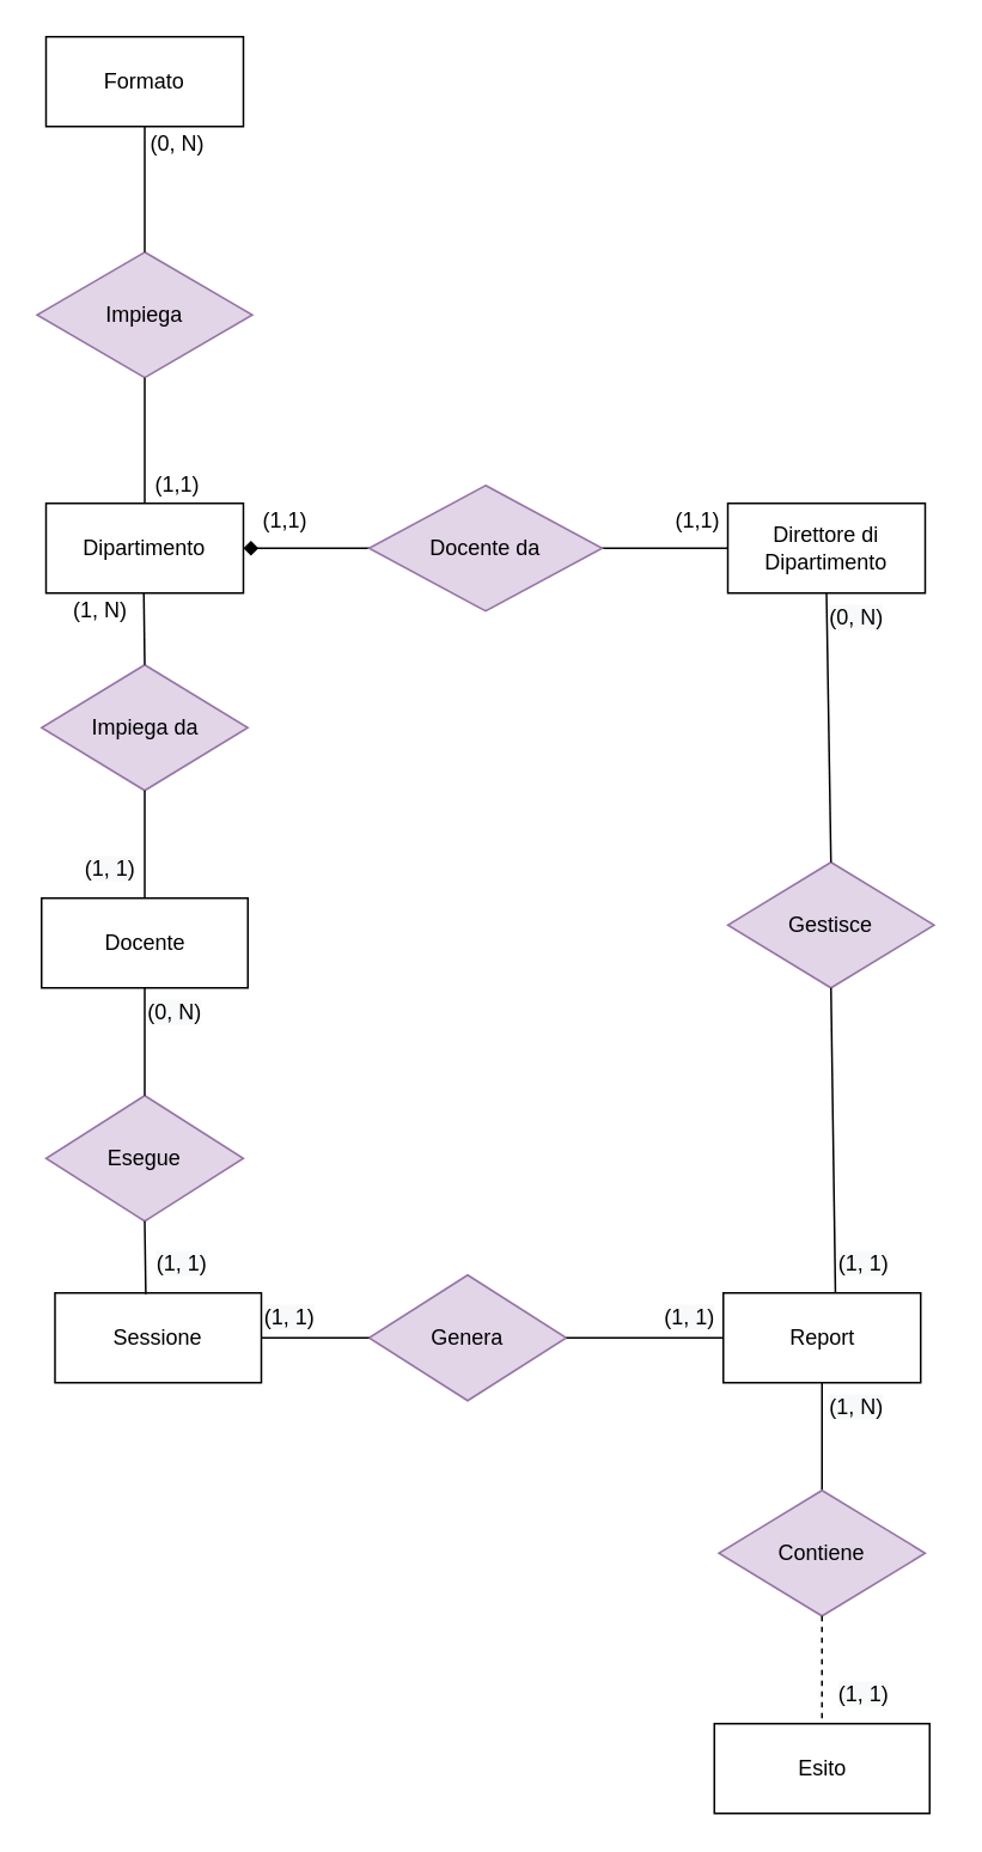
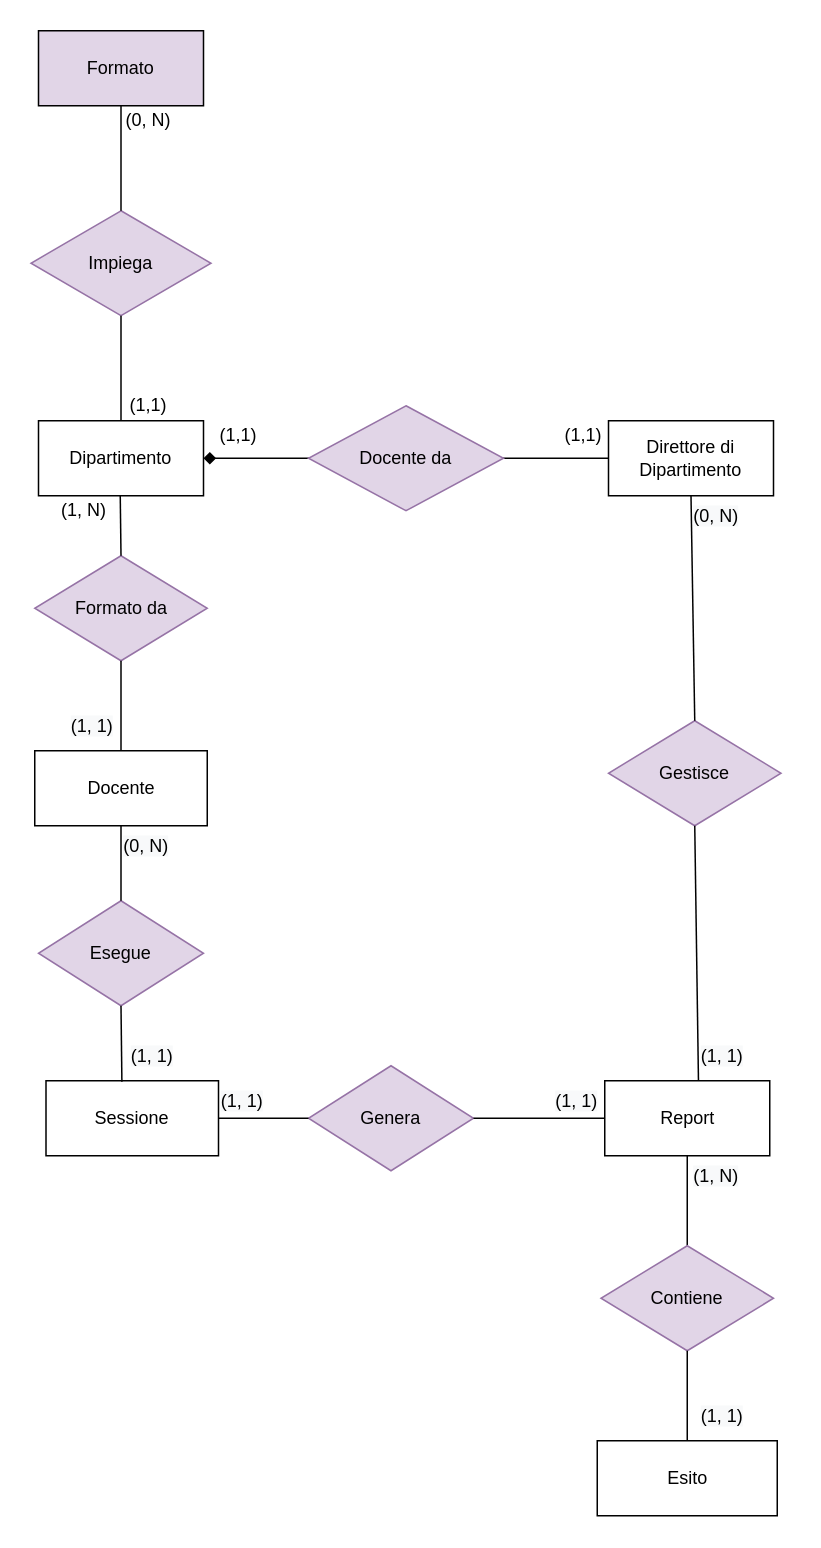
  <mxCell id="0" />
  <mxCell id="1" parent="0" />
  <mxCell id="2" value="Dipartimento" style="rounded=0;whiteSpace=wrap;html=1;" vertex="1" parent="1"><mxGeometry x="25" y="280" width="110" height="50" as="geometry" /></mxCell>
- <mxCell id="3" value="Impiega da" style="rhombus;whiteSpace=wrap;html=1;fillColor=#e1d5e7;strokeColor=#9673a6;" vertex="1" parent="1"><mxGeometry x="22.5" y="370" width="115" height="70" as="geometry" /></mxCell>
+ <mxCell id="3" value="Formato da" style="rhombus;whiteSpace=wrap;html=1;fillColor=#e1d5e7;strokeColor=#9673a6;" vertex="1" parent="1"><mxGeometry x="22.5" y="370" width="115" height="70" as="geometry" /></mxCell>
  <mxCell id="4" value="Docente" style="rounded=0;whiteSpace=wrap;html=1;" vertex="1" parent="1"><mxGeometry x="22.5" y="500" width="115" height="50" as="geometry" /></mxCell>
  <mxCell id="5" value="" style="endArrow=diamond;html=1;rounded=0;entryX=1;entryY=0.5;entryDx=0;entryDy=0;exitX=0;exitY=0.5;exitDx=0;exitDy=0;" edge="1" parent="1" source="6" target="2"><mxGeometry width="50" height="50" relative="1" as="geometry"><mxPoint x="405" y="310" as="sourcePoint" /><mxPoint x="395" y="360" as="targetPoint" /></mxGeometry></mxCell>
  <mxCell id="6" value="Direttore di Dipartimento" style="rounded=0;whiteSpace=wrap;html=1;" vertex="1" parent="1"><mxGeometry x="405" y="280" width="110" height="50" as="geometry" /></mxCell>
  <mxCell id="7" value="Docente da" style="rhombus;whiteSpace=wrap;html=1;fillColor=#e1d5e7;strokeColor=#9673a6;" vertex="1" parent="1"><mxGeometry x="205" y="270" width="130" height="70" as="geometry" /></mxCell>
  <mxCell id="8" value="Impiega" style="rhombus;whiteSpace=wrap;html=1;fillColor=#e1d5e7;strokeColor=#9673a6;" vertex="1" parent="1"><mxGeometry x="20" y="140" width="120" height="70" as="geometry" /></mxCell>
  <mxCell id="9" value="" style="endArrow=none;html=1;rounded=0;entryX=0.5;entryY=1;entryDx=0;entryDy=0;" edge="1" parent="1" target="8"><mxGeometry width="50" height="50" relative="1" as="geometry"><mxPoint x="80" y="280" as="sourcePoint" /><mxPoint x="85" y="210" as="targetPoint" /></mxGeometry></mxCell>
- <mxCell id="10" value="Formato" style="rounded=0;whiteSpace=wrap;html=1;" vertex="1" parent="1"><mxGeometry x="25" y="20" width="110" height="50" as="geometry" /></mxCell>
+ <mxCell id="10" value="Formato" style="rounded=0;whiteSpace=wrap;html=1;fillColor=#e1d5e7;" vertex="1" parent="1"><mxGeometry x="25" y="20" width="110" height="50" as="geometry" /></mxCell>
  <mxCell id="11" value="Sessione" style="rounded=0;whiteSpace=wrap;html=1;" vertex="1" parent="1"><mxGeometry x="30" y="720" width="115" height="50" as="geometry" /></mxCell>
  <mxCell id="12" value="Report" style="rounded=0;whiteSpace=wrap;html=1;" vertex="1" parent="1"><mxGeometry x="402.5" y="720" width="110" height="50" as="geometry" /></mxCell>
- <mxCell id="13" value="Esegue" style="rhombus;whiteSpace=wrap;html=1;fillColor=#e1d5e7;strokeColor=#9673a6;" vertex="1" parent="1"><mxGeometry x="25" y="610" width="110" height="70" as="geometry" /></mxCell>
+ <mxCell id="13" value="Esegue" style="rhombus;whiteSpace=wrap;html=1;fillColor=#e1d5e7;strokeColor=#9673a6;" vertex="1" parent="1"><mxGeometry x="25" y="600" width="110" height="70" as="geometry" /></mxCell>
  <mxCell id="14" value="" style="endArrow=none;html=1;rounded=0;entryX=0.5;entryY=1;entryDx=0;entryDy=0;exitX=0.44;exitY=0.012;exitDx=0;exitDy=0;exitPerimeter=0;" edge="1" parent="1" source="11" target="13"><mxGeometry width="50" height="50" relative="1" as="geometry"><mxPoint x="95" y="520" as="sourcePoint" /><mxPoint x="95" y="470" as="targetPoint" /></mxGeometry></mxCell>
  <mxCell id="15" value="" style="endArrow=none;html=1;rounded=0;exitX=0.5;exitY=0;exitDx=0;exitDy=0;entryX=0.5;entryY=1;entryDx=0;entryDy=0;" edge="1" parent="1" source="13" target="4"><mxGeometry width="50" height="50" relative="1" as="geometry"><mxPoint x="345" y="710" as="sourcePoint" /><mxPoint x="395" y="660" as="targetPoint" /></mxGeometry></mxCell>
  <mxCell id="16" value="Genera" style="rhombus;whiteSpace=wrap;html=1;fillColor=#e1d5e7;strokeColor=#9673a6;" vertex="1" parent="1"><mxGeometry x="205" y="710" width="110" height="70" as="geometry" /></mxCell>
  <mxCell id="17" value="" style="endArrow=none;html=1;rounded=0;exitX=0;exitY=0.5;exitDx=0;exitDy=0;entryX=1;entryY=0.5;entryDx=0;entryDy=0;" edge="1" parent="1" source="12" target="16"><mxGeometry width="50" height="50" relative="1" as="geometry"><mxPoint x="345" y="710" as="sourcePoint" /><mxPoint x="335" y="750" as="targetPoint" /></mxGeometry></mxCell>
  <mxCell id="18" value="" style="endArrow=none;html=1;rounded=0;exitX=0;exitY=0.5;exitDx=0;exitDy=0;entryX=1;entryY=0.5;entryDx=0;entryDy=0;" edge="1" parent="1" source="16" target="11"><mxGeometry width="50" height="50" relative="1" as="geometry"><mxPoint x="205" y="750" as="sourcePoint" /><mxPoint x="150" y="749.5" as="targetPoint" /></mxGeometry></mxCell>
  <mxCell id="19" value="" style="endArrow=none;html=1;rounded=0;exitX=0.5;exitY=0;exitDx=0;exitDy=0;entryX=0.5;entryY=1;entryDx=0;entryDy=0;" edge="1" parent="1" source="20" target="12"><mxGeometry width="50" height="50" relative="1" as="geometry"><mxPoint x="465" y="830" as="sourcePoint" /><mxPoint x="448" y="770" as="targetPoint" /></mxGeometry></mxCell>
  <mxCell id="20" value="Contiene" style="rhombus;whiteSpace=wrap;html=1;fillColor=#e1d5e7;strokeColor=#9673a6;" vertex="1" parent="1"><mxGeometry x="400" y="830" width="115" height="70" as="geometry" /></mxCell>
- <mxCell id="21" value="" style="endArrow=none;html=1;rounded=0;exitX=0.5;exitY=1;exitDx=0;exitDy=0;entryX=0.5;entryY=0;entryDx=0;entryDy=0;dashed=1;" edge="1" parent="1" source="20" target="22"><mxGeometry width="50" height="50" relative="1" as="geometry"><mxPoint x="475" y="840" as="sourcePoint" /><mxPoint x="460" y="960" as="targetPoint" /></mxGeometry></mxCell>
+ <mxCell id="21" value="" style="endArrow=none;html=1;rounded=0;exitX=0.5;exitY=1;exitDx=0;exitDy=0;entryX=0.5;entryY=0;entryDx=0;entryDy=0;" edge="1" parent="1" source="20" target="22"><mxGeometry width="50" height="50" relative="1" as="geometry"><mxPoint x="475" y="840" as="sourcePoint" /><mxPoint x="460" y="960" as="targetPoint" /></mxGeometry></mxCell>
  <mxCell id="22" value="Esito" style="rounded=0;whiteSpace=wrap;html=1;" vertex="1" parent="1"><mxGeometry x="397.5" y="960" width="120" height="50" as="geometry" /></mxCell>
  <mxCell id="23" value="Gestisce" style="rhombus;whiteSpace=wrap;html=1;fillColor=#e1d5e7;strokeColor=#9673a6;" vertex="1" parent="1"><mxGeometry x="405" y="480" width="115" height="70" as="geometry" /></mxCell>
  <mxCell id="24" value="" style="endArrow=none;html=1;rounded=0;entryX=0.5;entryY=1;entryDx=0;entryDy=0;exitX=0.5;exitY=0;exitDx=0;exitDy=0;" edge="1" parent="1" source="23" target="6"><mxGeometry width="50" height="50" relative="1" as="geometry"><mxPoint x="345" y="500" as="sourcePoint" /><mxPoint x="395" y="450" as="targetPoint" /></mxGeometry></mxCell>
  <mxCell id="25" value="" style="endArrow=none;html=1;rounded=0;exitX=0.5;exitY=1;exitDx=0;exitDy=0;entryX=0.568;entryY=0;entryDx=0;entryDy=0;entryPerimeter=0;" edge="1" parent="1" source="23" target="12"><mxGeometry width="50" height="50" relative="1" as="geometry"><mxPoint x="475" y="430" as="sourcePoint" /><mxPoint x="460" y="720" as="targetPoint" /></mxGeometry></mxCell>
  <mxCell id="26" value="" style="endArrow=none;html=1;rounded=0;exitX=0.5;exitY=0;exitDx=0;exitDy=0;entryX=0.5;entryY=1;entryDx=0;entryDy=0;" edge="1" parent="1" source="8" target="10"><mxGeometry width="50" height="50" relative="1" as="geometry"><mxPoint x="295" y="240" as="sourcePoint" /><mxPoint x="345" y="190" as="targetPoint" /></mxGeometry></mxCell>
  <mxCell id="27" value="" style="endArrow=none;html=1;rounded=0;exitX=0.5;exitY=0;exitDx=0;exitDy=0;entryX=0.5;entryY=1;entryDx=0;entryDy=0;" edge="1" parent="1" source="4" target="3"><mxGeometry width="50" height="50" relative="1" as="geometry"><mxPoint x="295" y="540" as="sourcePoint" /><mxPoint x="345" y="490" as="targetPoint" /></mxGeometry></mxCell>
  <mxCell id="28" value="" style="endArrow=none;html=1;rounded=0;entryX=0.5;entryY=1;entryDx=0;entryDy=0;" edge="1" parent="1"><mxGeometry width="50" height="50" relative="1" as="geometry"><mxPoint x="80" y="370" as="sourcePoint" /><mxPoint x="79.5" y="330" as="targetPoint" /></mxGeometry></mxCell>
  <mxCell id="29" value="(1,1)" style="text;html=1;align=center;verticalAlign=middle;resizable=0;points=[];autosize=1;strokeColor=none;fillColor=none;" vertex="1" parent="1"><mxGeometry x="137.5" y="280" width="40" height="20" as="geometry" /></mxCell>
  <mxCell id="30" value="(1,1)" style="text;html=1;align=center;verticalAlign=middle;resizable=0;points=[];autosize=1;strokeColor=none;fillColor=none;" vertex="1" parent="1"><mxGeometry x="367.5" y="280" width="40" height="20" as="geometry" /></mxCell>
  <mxCell id="31" value="(1,1)" style="text;html=1;align=center;verticalAlign=middle;resizable=0;points=[];autosize=1;strokeColor=none;fillColor=none;" vertex="1" parent="1"><mxGeometry x="77.5" y="260" width="40" height="20" as="geometry" /></mxCell>
  <mxCell id="32" value="(0, N)" style="text;html=1;align=center;verticalAlign=middle;resizable=0;points=[];autosize=1;strokeColor=none;fillColor=none;" vertex="1" parent="1"><mxGeometry x="72.5" y="70" width="50" height="20" as="geometry" /></mxCell>
  <mxCell id="33" value="(1, N)" style="text;html=1;align=center;verticalAlign=middle;resizable=0;points=[];autosize=1;strokeColor=none;fillColor=none;" vertex="1" parent="1"><mxGeometry x="30" y="330" width="50" height="20" as="geometry" /></mxCell>
  <mxCell id="34" value="&lt;span style=&quot;color: rgb(0 , 0 , 0) ; font-family: &amp;#34;helvetica&amp;#34; ; font-size: 12px ; font-style: normal ; font-weight: 400 ; letter-spacing: normal ; text-align: center ; text-indent: 0px ; text-transform: none ; word-spacing: 0px ; background-color: rgb(248 , 249 , 250) ; display: inline ; float: none&quot;&gt;(1, 1)&lt;/span&gt;" style="text;whiteSpace=wrap;html=1;" vertex="1" parent="1"><mxGeometry x="45" y="470" width="60" height="30" as="geometry" /></mxCell>
  <mxCell id="35" value="&lt;span style=&quot;color: rgb(0 , 0 , 0) ; font-family: &amp;#34;helvetica&amp;#34; ; font-size: 12px ; font-style: normal ; font-weight: 400 ; letter-spacing: normal ; text-align: center ; text-indent: 0px ; text-transform: none ; word-spacing: 0px ; background-color: rgb(248 , 249 , 250) ; display: inline ; float: none&quot;&gt;(0, N)&lt;/span&gt;" style="text;whiteSpace=wrap;html=1;" vertex="1" parent="1"><mxGeometry x="80" y="550" width="60" height="30" as="geometry" /></mxCell>
  <mxCell id="36" value="&lt;span style=&quot;color: rgb(0 , 0 , 0) ; font-family: &amp;#34;helvetica&amp;#34; ; font-size: 12px ; font-style: normal ; font-weight: 400 ; letter-spacing: normal ; text-align: center ; text-indent: 0px ; text-transform: none ; word-spacing: 0px ; background-color: rgb(248 , 249 , 250) ; display: inline ; float: none&quot;&gt;(1, 1)&lt;/span&gt;" style="text;whiteSpace=wrap;html=1;" vertex="1" parent="1"><mxGeometry x="85" y="690" width="60" height="30" as="geometry" /></mxCell>
  <mxCell id="37" value="&lt;span style=&quot;color: rgb(0 , 0 , 0) ; font-family: &amp;#34;helvetica&amp;#34; ; font-size: 12px ; font-style: normal ; font-weight: 400 ; letter-spacing: normal ; text-align: center ; text-indent: 0px ; text-transform: none ; word-spacing: 0px ; background-color: rgb(248 , 249 , 250) ; display: inline ; float: none&quot;&gt;(0, N)&lt;/span&gt;" style="text;whiteSpace=wrap;html=1;" vertex="1" parent="1"><mxGeometry x="460" y="330" width="60" height="30" as="geometry" /></mxCell>
  <mxCell id="38" value="&lt;span style=&quot;color: rgb(0 , 0 , 0) ; font-family: &amp;#34;helvetica&amp;#34; ; font-size: 12px ; font-style: normal ; font-weight: 400 ; letter-spacing: normal ; text-align: center ; text-indent: 0px ; text-transform: none ; word-spacing: 0px ; background-color: rgb(248 , 249 , 250) ; display: inline ; float: none&quot;&gt;(1, 1)&lt;/span&gt;" style="text;whiteSpace=wrap;html=1;" vertex="1" parent="1"><mxGeometry x="465" y="690" width="60" height="30" as="geometry" /></mxCell>
  <mxCell id="39" value="&lt;span style=&quot;color: rgb(0 , 0 , 0) ; font-family: &amp;#34;helvetica&amp;#34; ; font-size: 12px ; font-style: normal ; font-weight: 400 ; letter-spacing: normal ; text-align: center ; text-indent: 0px ; text-transform: none ; word-spacing: 0px ; background-color: rgb(248 , 249 , 250) ; display: inline ; float: none&quot;&gt;(1, 1)&lt;/span&gt;" style="text;whiteSpace=wrap;html=1;" vertex="1" parent="1"><mxGeometry x="145" y="720" width="60" height="30" as="geometry" /></mxCell>
  <mxCell id="40" value="&lt;span style=&quot;color: rgb(0 , 0 , 0) ; font-family: &amp;#34;helvetica&amp;#34; ; font-size: 12px ; font-style: normal ; font-weight: 400 ; letter-spacing: normal ; text-align: center ; text-indent: 0px ; text-transform: none ; word-spacing: 0px ; background-color: rgb(248 , 249 , 250) ; display: inline ; float: none&quot;&gt;(1, 1)&lt;/span&gt;" style="text;whiteSpace=wrap;html=1;" vertex="1" parent="1"><mxGeometry x="367.5" y="720" width="60" height="30" as="geometry" /></mxCell>
  <mxCell id="41" value="&lt;span style=&quot;color: rgb(0 , 0 , 0) ; font-family: &amp;#34;helvetica&amp;#34; ; font-size: 12px ; font-style: normal ; font-weight: 400 ; letter-spacing: normal ; text-align: center ; text-indent: 0px ; text-transform: none ; word-spacing: 0px ; background-color: rgb(248 , 249 , 250) ; display: inline ; float: none&quot;&gt;(1, N)&lt;/span&gt;" style="text;whiteSpace=wrap;html=1;" vertex="1" parent="1"><mxGeometry x="460" y="770" width="60" height="30" as="geometry" /></mxCell>
  <mxCell id="42" value="&lt;span style=&quot;color: rgb(0 , 0 , 0) ; font-family: &amp;#34;helvetica&amp;#34; ; font-size: 12px ; font-style: normal ; font-weight: 400 ; letter-spacing: normal ; text-align: center ; text-indent: 0px ; text-transform: none ; word-spacing: 0px ; background-color: rgb(248 , 249 , 250) ; display: inline ; float: none&quot;&gt;(1, 1)&lt;/span&gt;" style="text;whiteSpace=wrap;html=1;" vertex="1" parent="1"><mxGeometry x="465" y="930" width="60" height="30" as="geometry" /></mxCell>
